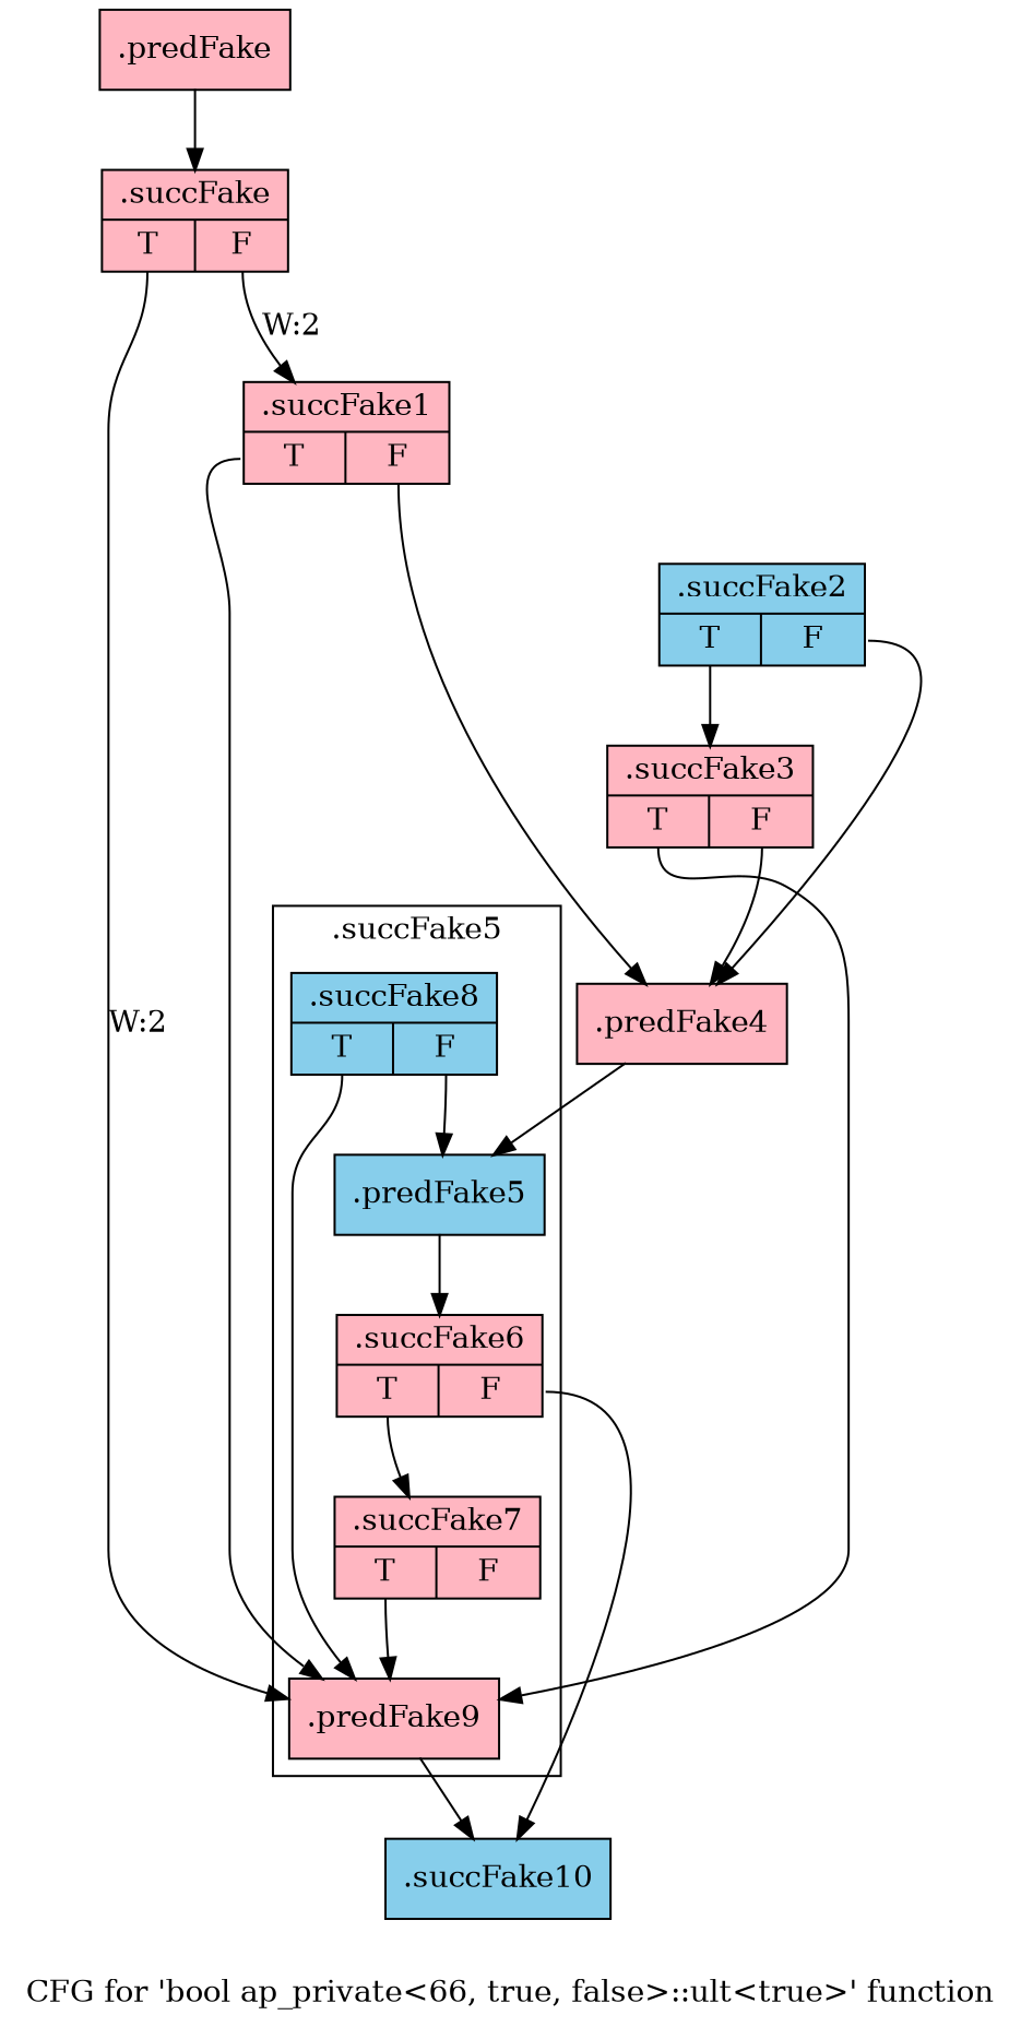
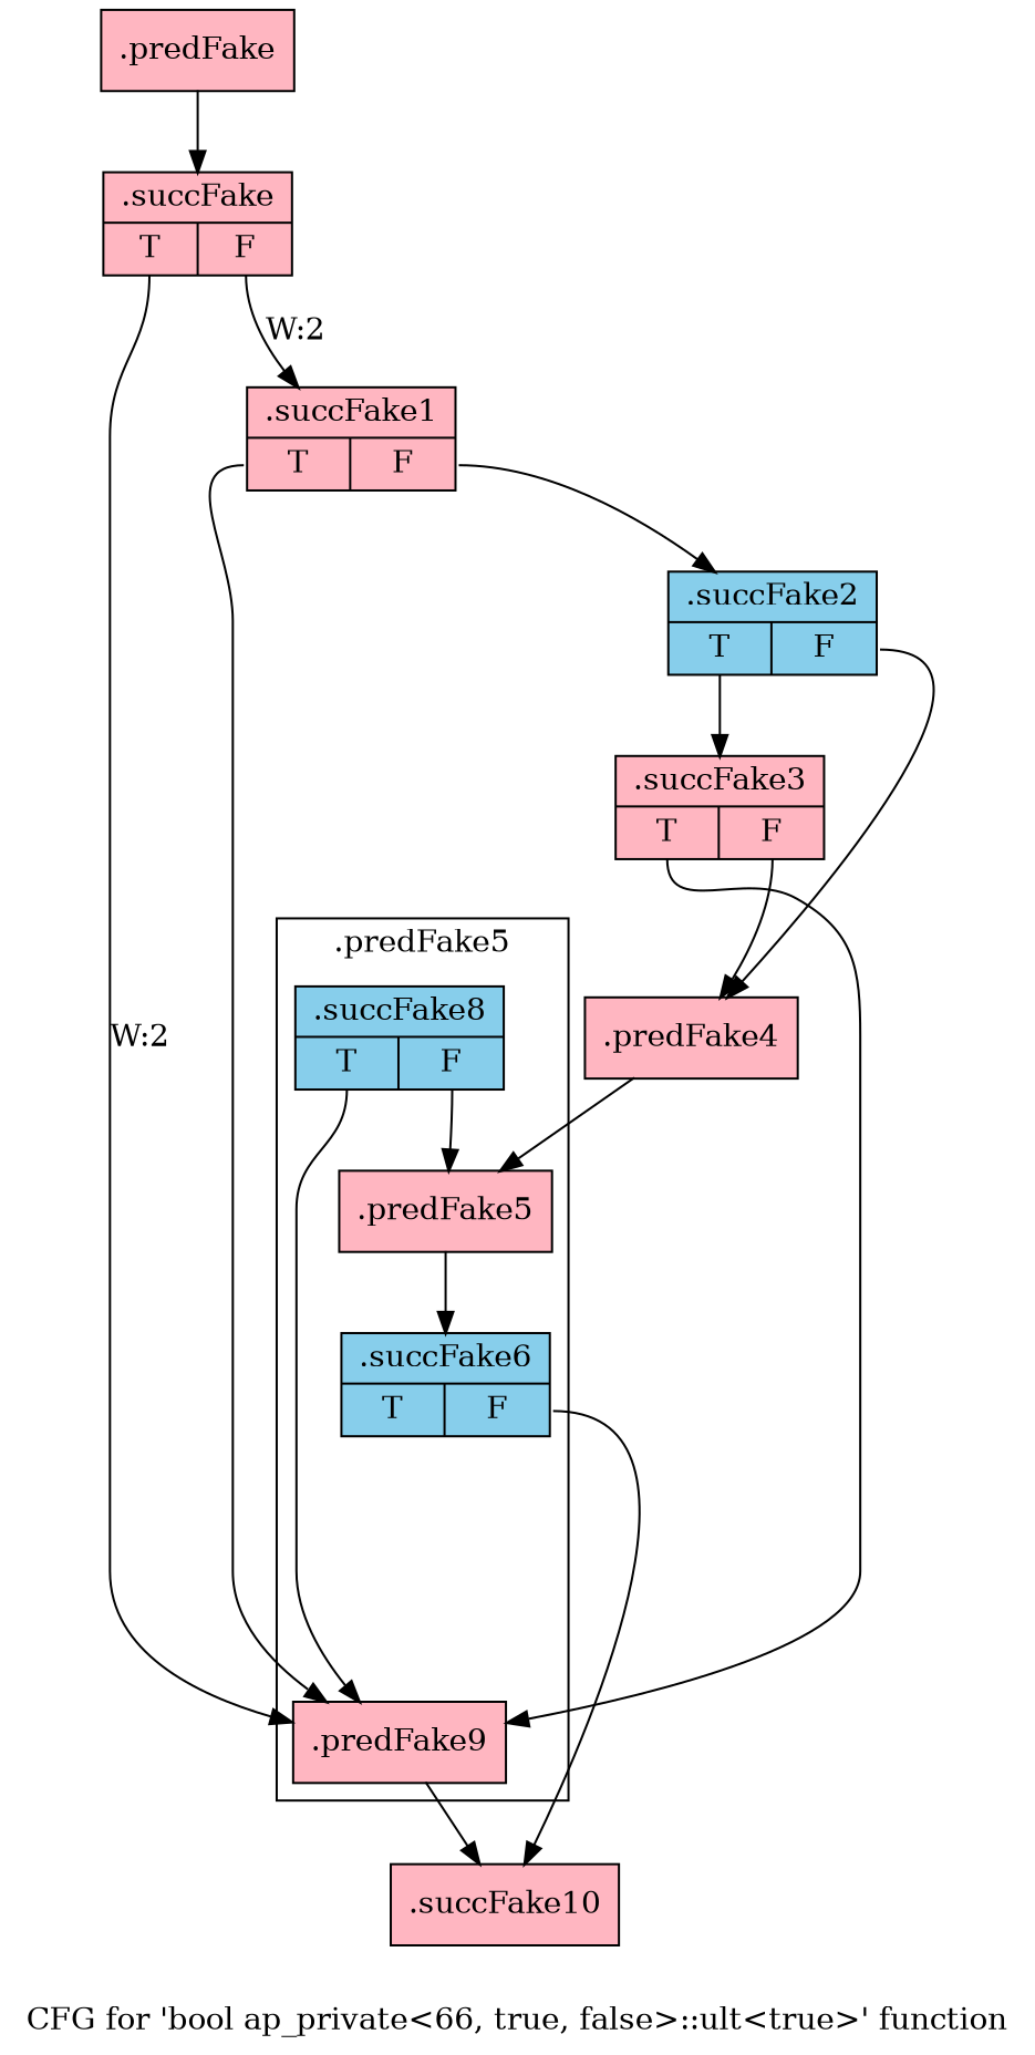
  digraph {
    label="CFG for 'bool ap_private\<66, true, false\>::ult\<true\>' function"
    node [filename="/mnt/xilinx/Vitis_HLS/2021.2/include/etc/ap_private.h" fillcolor=lightpink linenumber=5343 shape=record style=filled]
    edge [execusionnum=0 filename="/mnt/xilinx/Vitis_HLS/2021.2/include/etc/ap_private.h" tailport=s1]
    n1 [label="{.predFake9}"]
-   n2 [fillcolor=skyblue label="{.predFake5}" linenumber=5338]
-   n3 [label="{.succFake6|{<s0>T|<s1>F}}" linenumber=5338]
-   n4 [label="{.succFake7|{<s0>T|<s1>F}}" linenumber=5339]
+   n2 [label="{.predFake5}" linenumber=5338]
+   n3 [fillcolor=skyblue label="{.succFake6|{<s0>T|<s1>F}}" linenumber=5338]
    n5 [fillcolor=skyblue label="{.succFake8|{<s0>T|<s1>F}}" linenumber=5340]
-   n6 [fillcolor=skyblue label="{.succFake10}"]
+   n6 [label="{.succFake10}"]
    n7 [label="{.predFake}" filename="" linenumber=""]
    n8 [label="{.succFake|{<s0>T|<s1>F}}" linenumber=5327]
    n9 [label="{.succFake1|{<s0>T|<s1>F}}" linenumber=5330]
    n10 [fillcolor=skyblue label="{.succFake2|{<s0>T|<s1>F}}" linenumber=5333]
    n11 [label="{.succFake3|{<s0>T|<s1>F}}" linenumber=5333]
    n12 [label="{.predFake4}" linenumber=5337]
    subgraph cluster_1 {
      invocationtime=-1
-     label=".succFake5"
+     label=".predFake5"
      tripcount=0
      n1
      n2
      n3
-     n4
      n5
    }
    n1 -> n6
    n2 -> n3
-   n3 -> n4 [tailport=s0]
    n3 -> n6
-   n4 -> n1 [tailport=s0]
    n5 -> n1 [tailport=s0]
    n5 -> n2
    n7 -> n8 [execusionnum=1]
    n8 -> n1 [execusionnum=1 label="W:2" tailport=s0]
    n8 -> n9 [label="W:2"]
    n9 -> n1 [tailport=s0]
-   n9 -> n12
+   n9 -> n10
    n10 -> n11 [tailport=s0]
    n10 -> n12 [execusionnum="" filename=""]
    n11 -> n1 [tailport=s0]
    n11 -> n12 [execusionnum="" filename=""]
    n12 -> n2
  }
